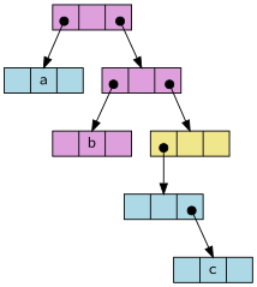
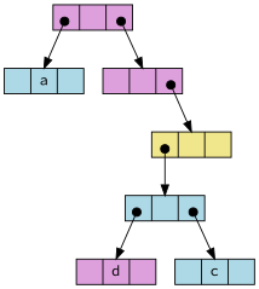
  digraph {
    fontname="Source Code Pro"
    splines=false
    node [fillcolor=plum fontname="Source Code Pro" shape=record style=filled]
    edge [arrowtail=dot dir=both fontname="Source Code Pro" headport=value tailclip=false tailport="left:c"]
    n1 [height=.1 label="<left> | <value>   | <right>"]
    n2 [fillcolor=lightblue height=.1 label="<left> | <value> a | <right>"]
    n3 [height=.1 label="<left> | <value>   | <right>"]
-   n4 [height=.1 label="<left> | <value> b | <right>"]
    n5 [fillcolor=khaki height=.1 label="<left> | <value>   | <right>"]
    n6 [fillcolor=lightblue height=.1 label="<left> | <value>   | <right>"]
+   n7 [height=.1 label="<left> | <value> d | <right>"]
    n8 [fillcolor=lightblue height=.1 label="<left> | <value> c | <right>"]
    n1 -> n2
    n1 -> n3 [tailport="right:c"]
-   n3 -> n4
    n3 -> n5 [tailport="right:c"]
    n5 -> n6
+   n6 -> n7
    n6 -> n8 [tailport="right:c"]
  }
